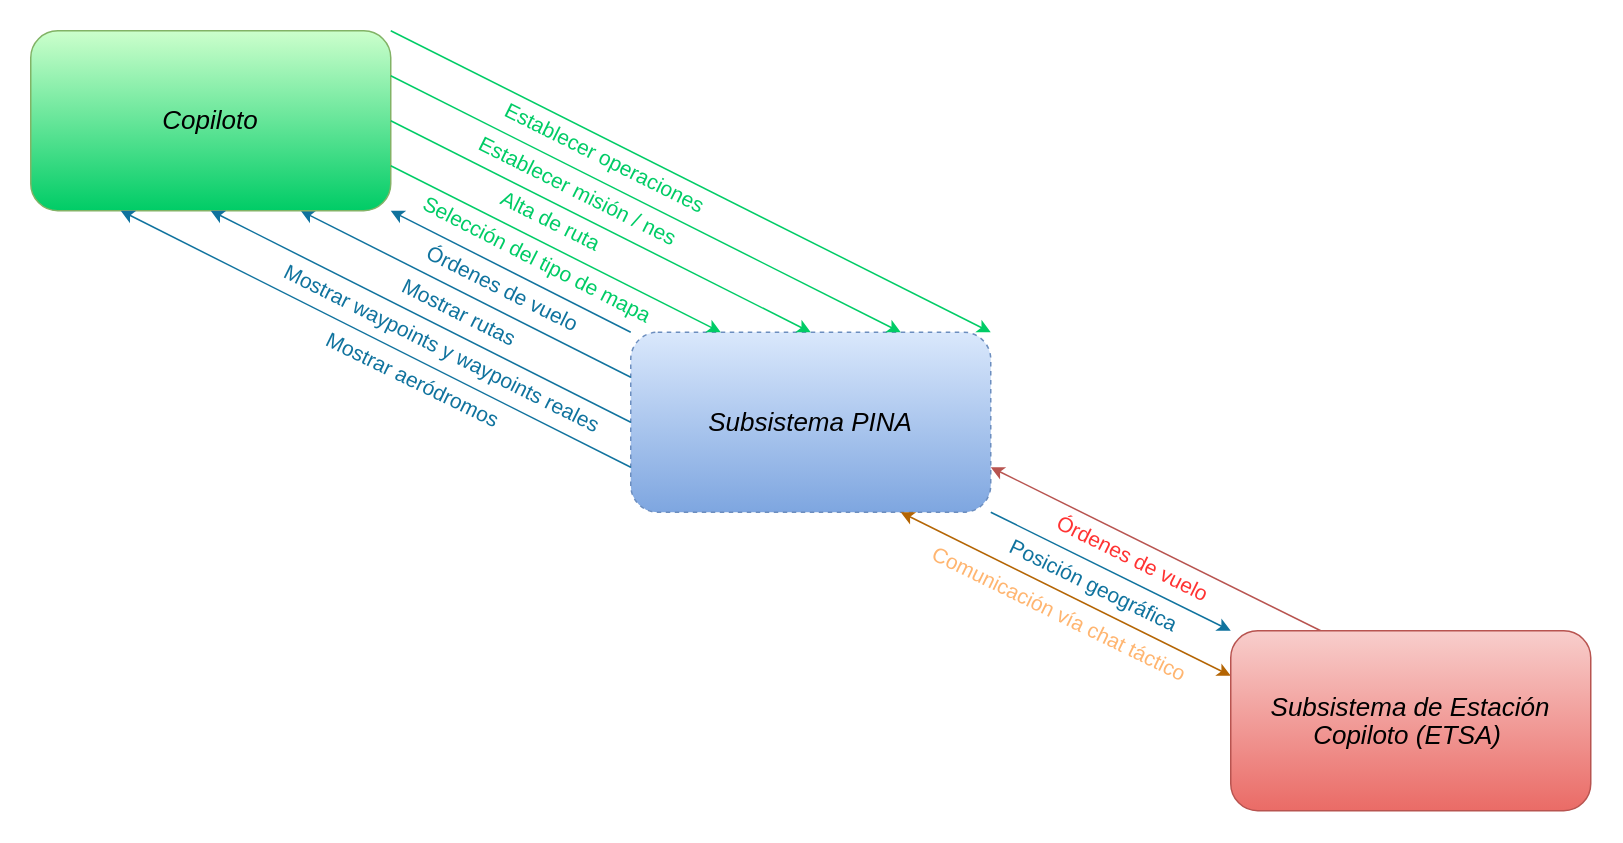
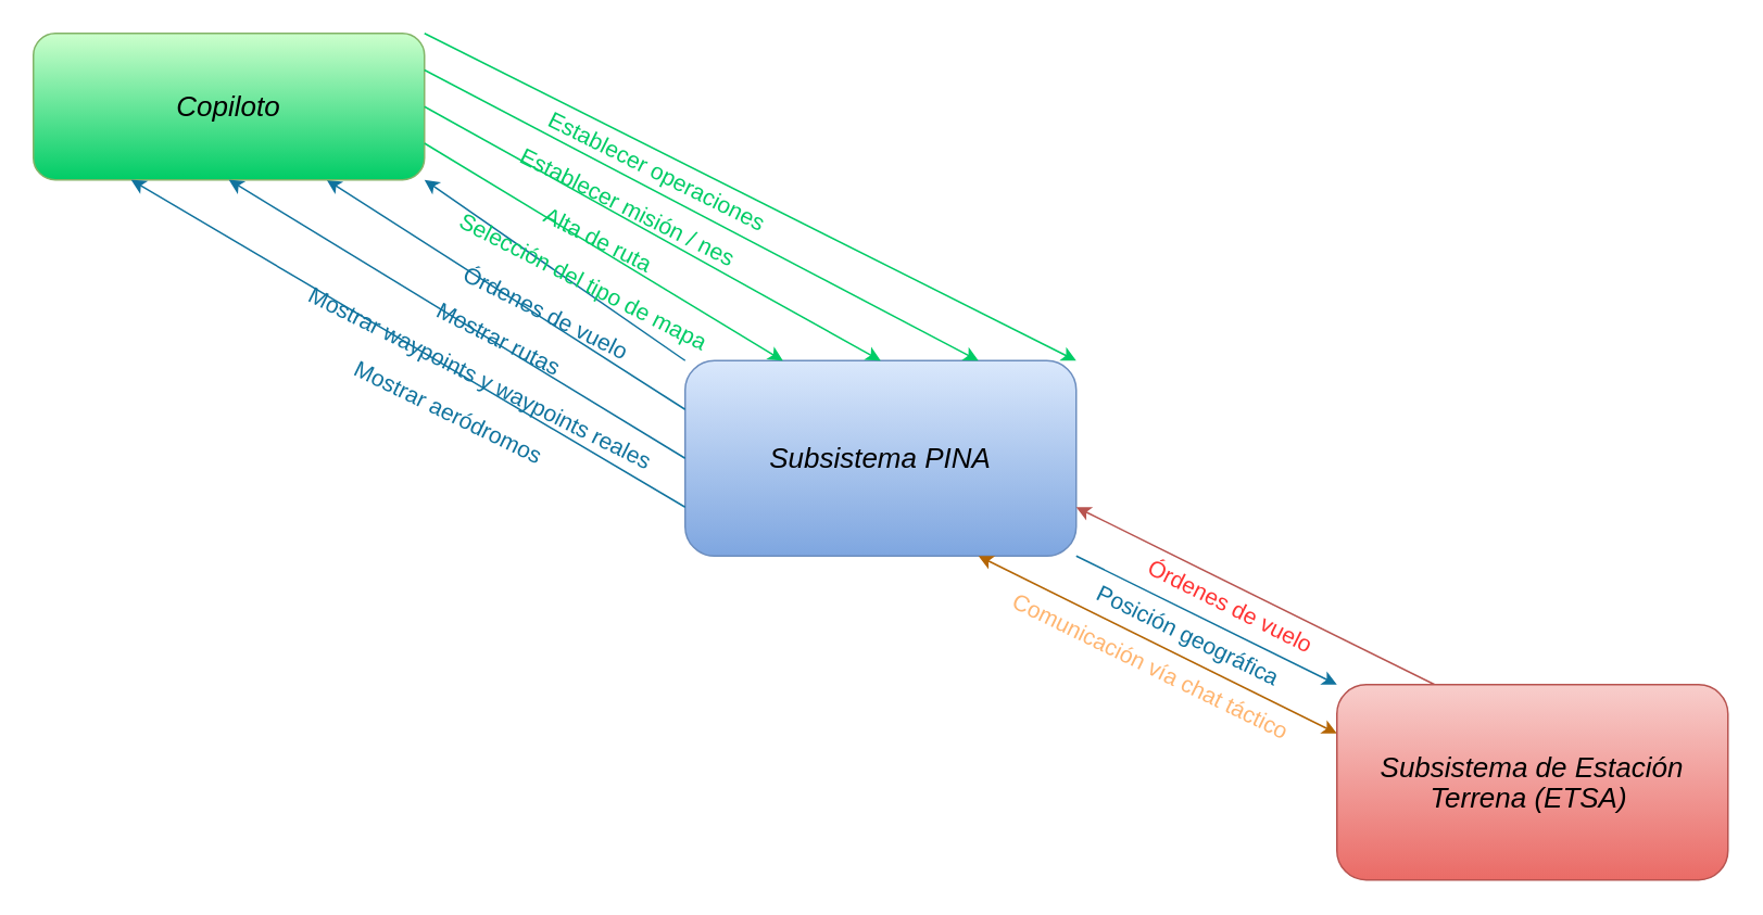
  <mxCell id="0" />
  <mxCell id="1" parent="0" />
- <mxCell id="2" value="&lt;i&gt;&lt;span style=&quot;font-size: 13.0pt ; line-height: 107% ; font-family: &amp;#34;arial nova&amp;#34; , sans-serif&quot;&gt;Subsistema PINA&lt;/span&gt;&lt;/i&gt;" style="rounded=1;whiteSpace=wrap;html=1;fillColor=#dae8fc;strokeColor=#6c8ebf;gradientColor=#7ea6e0;fontStyle=0;dashed=1;" parent="1" vertex="1"><mxGeometry x="420" y="221" width="240" height="120" as="geometry" /></mxCell>
+ <mxCell id="2" value="&lt;i&gt;&lt;span style=&quot;font-size: 13.0pt ; line-height: 107% ; font-family: &amp;#34;arial nova&amp;#34; , sans-serif&quot;&gt;Subsistema PINA&lt;/span&gt;&lt;/i&gt;" style="rounded=1;whiteSpace=wrap;html=1;fillColor=#dae8fc;strokeColor=#6c8ebf;gradientColor=#7ea6e0;fontStyle=0" parent="1" vertex="1"><mxGeometry x="420" y="221" width="240" height="120" as="geometry" /></mxCell>
  <mxCell id="3" value="" style="endArrow=classic;html=1;fontSize=14;exitX=0;exitY=0.25;exitDx=0;exitDy=0;fillColor=#b1ddf0;strokeColor=#10739e;entryX=0.75;entryY=1;entryDx=0;entryDy=0;" parent="1" source="2" target="7" edge="1"><mxGeometry x="347" y="325" width="50" height="50" as="geometry"><mxPoint x="130" y="200" as="sourcePoint" /><mxPoint x="210" y="170" as="targetPoint" /></mxGeometry></mxCell>
  <mxCell id="4" value="Posición geográfica" style="text;html=1;strokeColor=none;fillColor=none;align=center;verticalAlign=middle;whiteSpace=wrap;rounded=0;fontSize=14;rotation=26;fontColor=#10739E;" parent="1" vertex="1"><mxGeometry x="654" y="380" width="150" height="20" as="geometry" /></mxCell>
  <mxCell id="5" value="" style="endArrow=classic;html=1;fontSize=14;exitX=0;exitY=0;exitDx=0;exitDy=0;entryX=1;entryY=1;entryDx=0;entryDy=0;fillColor=#b1ddf0;strokeColor=#10739e;" parent="1" source="2" target="7" edge="1"><mxGeometry x="497" y="245" width="50" height="50" as="geometry"><mxPoint x="310" y="240" as="sourcePoint" /><mxPoint x="260" y="140" as="targetPoint" /></mxGeometry></mxCell>
  <mxCell id="6" value="Órdenes&amp;nbsp;de vuelo" style="text;html=1;strokeColor=none;fillColor=none;align=center;verticalAlign=middle;whiteSpace=wrap;rounded=0;fontSize=14;rotation=26.5;fontColor=#FF3333;" parent="1" vertex="1"><mxGeometry x="680" y="362" width="150" height="20" as="geometry" /></mxCell>
- <mxCell id="7" value="&lt;i style=&quot;font-size: 12px&quot;&gt;&lt;span style=&quot;font-size: 13pt ; line-height: 18.547px ; font-family: &amp;#34;arial nova&amp;#34; , sans-serif&quot;&gt;Copiloto&lt;/span&gt;&lt;/i&gt;" style="rounded=1;whiteSpace=wrap;html=1;fontSize=14;strokeColor=#82b366;gradientColor=#00CC66;fillColor=#CCFFCC;" parent="1" vertex="1"><mxGeometry x="20" y="20" width="240" height="120" as="geometry" /></mxCell>
+ <mxCell id="7" value="&lt;i style=&quot;font-size: 12px&quot;&gt;&lt;span style=&quot;font-size: 13pt ; line-height: 18.547px ; font-family: &amp;#34;arial nova&amp;#34; , sans-serif&quot;&gt;Copiloto&lt;/span&gt;&lt;/i&gt;" style="rounded=1;whiteSpace=wrap;html=1;fontSize=14;strokeColor=#82b366;gradientColor=#00CC66;fillColor=#CCFFCC;" parent="1" vertex="1"><mxGeometry x="20" y="20" width="240" height="90" as="geometry" /></mxCell>
  <mxCell id="8" value="" style="endArrow=classic;html=1;fontSize=14;exitX=1;exitY=1;exitDx=0;exitDy=0;entryX=0;entryY=0;entryDx=0;entryDy=0;fillColor=#b1ddf0;strokeColor=#10739e;" parent="1" source="2" target="14" edge="1"><mxGeometry width="50" height="50" relative="1" as="geometry"><mxPoint x="910" y="360" as="sourcePoint" /><mxPoint x="680" y="310" as="targetPoint" /></mxGeometry></mxCell>
  <mxCell id="9" value="" style="endArrow=classic;html=1;exitX=1;exitY=0.75;exitDx=0;exitDy=0;entryX=0.25;entryY=0;entryDx=0;entryDy=0;fillColor=#d5e8d4;gradientColor=#97d077;strokeColor=#00CC66;" parent="1" source="7" target="2" edge="1"><mxGeometry width="50" height="50" relative="1" as="geometry"><mxPoint x="490" y="130" as="sourcePoint" /><mxPoint x="290" y="50" as="targetPoint" /></mxGeometry></mxCell>
  <mxCell id="10" value="Mostrar waypoints y waypoints reales" style="text;html=1;align=center;verticalAlign=middle;whiteSpace=wrap;rounded=0;fontSize=14;rotation=26.5;fontColor=#10739E;" parent="1" vertex="1"><mxGeometry x="169" y="222" width="251" height="20" as="geometry" /></mxCell>
  <mxCell id="11" value="" style="endArrow=classic;html=1;fontSize=14;exitX=0.75;exitY=1;exitDx=0;exitDy=0;entryX=0;entryY=0.25;entryDx=0;entryDy=0;fillColor=#fad7ac;strokeColor=#b46504;startArrow=classic;startFill=1;" parent="1" source="2" target="14" edge="1"><mxGeometry x="347" y="325" width="50" height="50" as="geometry"><mxPoint x="450" y="400" as="sourcePoint" /><mxPoint x="540" y="520" as="targetPoint" /></mxGeometry></mxCell>
  <mxCell id="12" value="Órdenes&amp;nbsp;de vuelo" style="text;html=1;strokeColor=none;fillColor=none;align=center;verticalAlign=middle;whiteSpace=wrap;rounded=0;fontSize=14;rotation=26.5;fontColor=#10739E;" parent="1" vertex="1"><mxGeometry x="260" y="181.74" width="150" height="20" as="geometry" /></mxCell>
  <mxCell id="13" value="" style="endArrow=classic;html=1;fontSize=14;startArrow=none;startFill=0;exitX=0.25;exitY=0;exitDx=0;exitDy=0;entryX=1;entryY=0.75;entryDx=0;entryDy=0;fillColor=#f8cecc;strokeColor=#b85450;" parent="1" source="14" target="2" edge="1"><mxGeometry x="317" y="525" width="50" height="50" as="geometry"><mxPoint x="860" y="400" as="sourcePoint" /><mxPoint x="780" y="330" as="targetPoint" /></mxGeometry></mxCell>
- <mxCell id="14" value="&lt;i&gt;&lt;span style=&quot;font-size: 13.0pt ; line-height: 107% ; font-family: &amp;#34;arial nova&amp;#34; , sans-serif&quot;&gt;Subsistema de Estación&lt;br&gt;Copiloto (ETSA)&lt;/span&gt;&amp;nbsp;&lt;/i&gt;" style="rounded=1;whiteSpace=wrap;html=1;fontSize=14;gradientColor=#ea6b66;fillColor=#f8cecc;strokeColor=#b85450;" parent="1" vertex="1"><mxGeometry x="820" y="420" width="240" height="120" as="geometry" /></mxCell>
+ <mxCell id="14" value="&lt;i&gt;&lt;span style=&quot;font-size: 13.0pt ; line-height: 107% ; font-family: &amp;#34;arial nova&amp;#34; , sans-serif&quot;&gt;Subsistema de Estación&lt;br&gt;Terrena (ETSA)&lt;/span&gt;&amp;nbsp;&lt;/i&gt;" style="rounded=1;whiteSpace=wrap;html=1;fontSize=14;gradientColor=#ea6b66;fillColor=#f8cecc;strokeColor=#b85450;" parent="1" vertex="1"><mxGeometry x="820" y="420" width="240" height="120" as="geometry" /></mxCell>
  <mxCell id="15" value="Selección del tipo de mapa" style="text;html=1;align=center;verticalAlign=middle;whiteSpace=wrap;rounded=0;fontSize=14;rotation=27;fontColor=#00CC66;" parent="1" vertex="1"><mxGeometry x="268.4" y="162.74" width="180.05" height="20" as="geometry" /></mxCell>
  <mxCell id="16" value="" style="endArrow=classic;html=1;exitX=1;exitY=0.5;exitDx=0;exitDy=0;entryX=0.5;entryY=0;entryDx=0;entryDy=0;fillColor=#d5e8d4;gradientColor=#97d077;strokeColor=#00CC66;" parent="1" source="7" target="2" edge="1"><mxGeometry width="50" height="50" relative="1" as="geometry"><mxPoint x="280" y="80" as="sourcePoint" /><mxPoint x="500" y="191" as="targetPoint" /></mxGeometry></mxCell>
  <mxCell id="17" value="" style="endArrow=classic;html=1;entryX=0.5;entryY=1;entryDx=0;entryDy=0;exitX=0;exitY=0.5;exitDx=0;exitDy=0;fillColor=#b1ddf0;strokeColor=#10739e;" edge="1" parent="1" source="2" target="7"><mxGeometry width="50" height="50" relative="1" as="geometry"><mxPoint x="460" y="330" as="sourcePoint" /><mxPoint x="510" y="280" as="targetPoint" /></mxGeometry></mxCell>
  <mxCell id="18" value="Mostrar rutas" style="text;html=1;strokeColor=none;fillColor=none;align=center;verticalAlign=middle;whiteSpace=wrap;rounded=0;fontSize=14;rotation=26.5;fontColor=#10739E;" vertex="1" parent="1"><mxGeometry x="240" y="197.74" width="132.12" height="20" as="geometry" /></mxCell>
  <mxCell id="19" value="" style="endArrow=classic;html=1;entryX=0.25;entryY=1;entryDx=0;entryDy=0;exitX=0;exitY=0.75;exitDx=0;exitDy=0;fillColor=#b1ddf0;strokeColor=#10739e;" edge="1" parent="1" source="2" target="7"><mxGeometry width="50" height="50" relative="1" as="geometry"><mxPoint x="200" y="300" as="sourcePoint" /><mxPoint x="250" y="250" as="targetPoint" /></mxGeometry></mxCell>
  <mxCell id="20" value="Mostrar aeródromos" style="text;html=1;strokeColor=none;fillColor=none;align=center;verticalAlign=middle;whiteSpace=wrap;rounded=0;fontSize=14;rotation=26;fontColor=#10739E;" vertex="1" parent="1"><mxGeometry x="209" y="243" width="132.12" height="20" as="geometry" /></mxCell>
  <mxCell id="21" value="Alta de ruta" style="text;html=1;align=center;verticalAlign=middle;whiteSpace=wrap;rounded=0;fontSize=14;rotation=26.5;fontColor=#00CC66;" vertex="1" parent="1"><mxGeometry x="277" y="137" width="180.05" height="20" as="geometry" /></mxCell>
  <mxCell id="22" value="" style="endArrow=classic;html=1;exitX=1;exitY=0.25;exitDx=0;exitDy=0;entryX=0.75;entryY=0;entryDx=0;entryDy=0;strokeColor=#00CC66;" edge="1" parent="1" source="7" target="2"><mxGeometry width="50" height="50" relative="1" as="geometry"><mxPoint x="448.45" y="80" as="sourcePoint" /><mxPoint x="498.45" y="30" as="targetPoint" /></mxGeometry></mxCell>
  <mxCell id="23" value="Establecer misión / nes" style="text;html=1;align=center;verticalAlign=middle;whiteSpace=wrap;rounded=0;fontSize=14;rotation=26.5;fontColor=#00CC66;" vertex="1" parent="1"><mxGeometry x="295" y="117" width="180.05" height="20" as="geometry" /></mxCell>
  <mxCell id="24" value="Comunicación vía chat táctico" style="text;html=1;align=center;verticalAlign=middle;whiteSpace=wrap;rounded=0;fontSize=14;rotation=26;fillColor=none;fontColor=#FFB570;" vertex="1" parent="1"><mxGeometry x="591" y="399" width="230" height="20" as="geometry" /></mxCell>
  <mxCell id="25" value="" style="endArrow=classic;html=1;fontColor=#FFB570;strokeColor=#00CC66;exitX=1;exitY=0;exitDx=0;exitDy=0;entryX=1;entryY=0;entryDx=0;entryDy=0;" edge="1" parent="1" source="7" target="2"><mxGeometry width="50" height="50" relative="1" as="geometry"><mxPoint x="480" y="80" as="sourcePoint" /><mxPoint x="530" y="30" as="targetPoint" /></mxGeometry></mxCell>
  <mxCell id="26" value="Establecer operaciones" style="text;html=1;align=center;verticalAlign=middle;whiteSpace=wrap;rounded=0;fontSize=14;rotation=26.5;fontColor=#00CC66;" vertex="1" parent="1"><mxGeometry x="313" y="95" width="180.05" height="20" as="geometry" /></mxCell>
